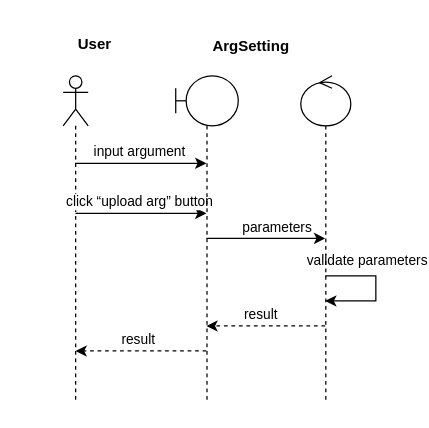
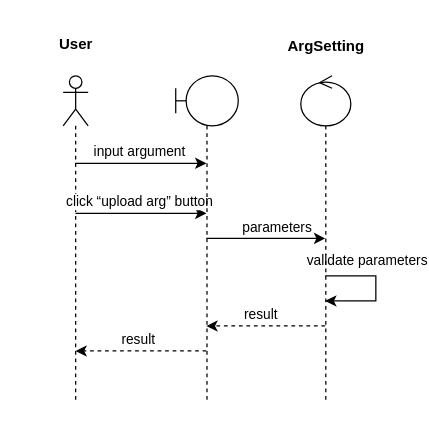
  <mxCell id="0" />
  <mxCell id="1" parent="0" />
  <mxCell id="2" style="edgeStyle=orthogonalEdgeStyle;rounded=0;orthogonalLoop=1;jettySize=auto;html=1;curved=0;" edge="1" parent="1" source="4" target="11"><mxGeometry relative="1" as="geometry"><Array as="points"><mxPoint x="130" y="130" /><mxPoint x="130" y="130" /></Array></mxGeometry></mxCell>
  <mxCell id="3" value="input argument" style="edgeLabel;html=1;align=center;verticalAlign=middle;resizable=0;points=[];" vertex="1" connectable="0" parent="2"><mxGeometry x="-0.259" y="4" relative="1" as="geometry"><mxPoint x="12" y="-6" as="offset" /></mxGeometry></mxCell>
  <mxCell id="4" value="" style="shape=umlLifeline;perimeter=lifelinePerimeter;whiteSpace=wrap;html=1;container=1;dropTarget=0;collapsible=0;recursiveResize=0;outlineConnect=0;portConstraint=eastwest;newEdgeStyle={&quot;curved&quot;:0,&quot;rounded&quot;:0};participant=umlActor;" vertex="1" parent="1"><mxGeometry x="50" y="60" width="20" height="260" as="geometry" /></mxCell>
  <mxCell id="5" style="edgeStyle=orthogonalEdgeStyle;rounded=0;orthogonalLoop=1;jettySize=auto;html=1;curved=0;endArrow=none;endFill=0;startArrow=classic;startFill=1;" edge="1" parent="1"><mxGeometry relative="1" as="geometry"><mxPoint x="164.5" y="170" as="sourcePoint" /><mxPoint x="59.855" y="170" as="targetPoint" /></mxGeometry></mxCell>
  <mxCell id="6" value="click “upload arg” button" style="edgeLabel;html=1;align=center;verticalAlign=middle;resizable=0;points=[];" vertex="1" connectable="0" parent="5"><mxGeometry x="0.146" y="2" relative="1" as="geometry"><mxPoint x="6" y="-12" as="offset" /></mxGeometry></mxCell>
  <mxCell id="7" style="edgeStyle=orthogonalEdgeStyle;rounded=0;orthogonalLoop=1;jettySize=auto;html=1;curved=0;" edge="1" parent="1" source="11" target="17"><mxGeometry relative="1" as="geometry" /></mxCell>
  <mxCell id="8" value="parameters" style="edgeLabel;html=1;align=center;verticalAlign=middle;resizable=0;points=[];" vertex="1" connectable="0" parent="7"><mxGeometry x="0.277" relative="1" as="geometry"><mxPoint x="-5" y="-10" as="offset" /></mxGeometry></mxCell>
  <mxCell id="9" style="edgeStyle=orthogonalEdgeStyle;rounded=0;orthogonalLoop=1;jettySize=auto;html=1;curved=0;dashed=1;" edge="1" parent="1"><mxGeometry relative="1" as="geometry"><mxPoint x="164.5" y="280" as="sourcePoint" /><mxPoint x="59.855" y="280" as="targetPoint" /></mxGeometry></mxCell>
  <mxCell id="10" value="result" style="edgeLabel;html=1;align=center;verticalAlign=middle;resizable=0;points=[];" vertex="1" connectable="0" parent="9"><mxGeometry x="-0.021" y="-1" relative="1" as="geometry"><mxPoint x="-4" y="-9" as="offset" /></mxGeometry></mxCell>
  <mxCell id="11" value="" style="shape=umlLifeline;perimeter=lifelinePerimeter;whiteSpace=wrap;html=1;container=1;dropTarget=0;collapsible=0;recursiveResize=0;outlineConnect=0;portConstraint=eastwest;newEdgeStyle={&quot;curved&quot;:0,&quot;rounded&quot;:0};participant=umlBoundary;" vertex="1" parent="1"><mxGeometry x="140" y="60" width="50" height="260" as="geometry" /></mxCell>
- <mxCell id="12" value="User" style="text;align=center;fontStyle=1;verticalAlign=middle;spacingLeft=3;spacingRight=3;strokeColor=none;rotatable=0;points=[[0,0.5],[1,0.5]];portConstraint=eastwest;html=1;" vertex="1" parent="1"><mxGeometry x="35" y="20" width="80" height="30" as="geometry" /></mxCell>
+ <mxCell id="12" value="User" style="text;align=center;fontStyle=1;verticalAlign=middle;spacingLeft=3;spacingRight=3;strokeColor=none;rotatable=0;points=[[0,0.5],[1,0.5]];portConstraint=eastwest;html=1;" vertex="1" parent="1"><mxGeometry x="20" y="20" width="80" height="30" as="geometry" /></mxCell>
  <mxCell id="13" style="edgeStyle=orthogonalEdgeStyle;rounded=0;orthogonalLoop=1;jettySize=auto;html=1;curved=0;" edge="1" parent="1" source="17" target="17"><mxGeometry relative="1" as="geometry"><mxPoint x="259.5" y="220" as="sourcePoint" /><mxPoint x="259.855" y="260" as="targetPoint" /><Array as="points"><mxPoint x="300" y="220" /><mxPoint x="300" y="240" /></Array></mxGeometry></mxCell>
  <mxCell id="14" value="validate&amp;nbsp;parameters" style="edgeLabel;html=1;align=center;verticalAlign=middle;resizable=0;points=[];" vertex="1" connectable="0" parent="13"><mxGeometry x="0.192" y="2" relative="1" as="geometry"><mxPoint x="-10" y="-32" as="offset" /></mxGeometry></mxCell>
  <mxCell id="15" style="edgeStyle=orthogonalEdgeStyle;rounded=0;orthogonalLoop=1;jettySize=auto;html=1;curved=0;dashed=1;" edge="1" parent="1" source="17" target="11"><mxGeometry relative="1" as="geometry"><Array as="points"><mxPoint x="210" y="260" /><mxPoint x="210" y="260" /></Array></mxGeometry></mxCell>
  <mxCell id="16" value="result" style="edgeLabel;html=1;align=center;verticalAlign=middle;resizable=0;points=[];" vertex="1" connectable="0" parent="15"><mxGeometry x="0.094" y="-1" relative="1" as="geometry"><mxPoint y="-9" as="offset" /></mxGeometry></mxCell>
  <mxCell id="17" value="" style="shape=umlLifeline;perimeter=lifelinePerimeter;whiteSpace=wrap;html=1;container=1;dropTarget=0;collapsible=0;recursiveResize=0;outlineConnect=0;portConstraint=eastwest;newEdgeStyle={&quot;curved&quot;:0,&quot;rounded&quot;:0};participant=umlControl;" vertex="1" parent="1"><mxGeometry x="240" y="60" width="40" height="260" as="geometry" /></mxCell>
- <mxCell id="18" value="ArgSetting" style="text;align=center;fontStyle=1;verticalAlign=middle;spacingLeft=3;spacingRight=3;strokeColor=none;rotatable=0;points=[[0,0.5],[1,0.5]];portConstraint=eastwest;html=1;" vertex="1" parent="1"><mxGeometry x="160" y="24" width="80" height="26" as="geometry" /></mxCell>
+ <mxCell id="18" value="ArgSetting" style="text;align=center;fontStyle=1;verticalAlign=middle;spacingLeft=3;spacingRight=3;strokeColor=none;rotatable=0;points=[[0,0.5],[1,0.5]];portConstraint=eastwest;html=1;" vertex="1" parent="1"><mxGeometry x="220" y="24" width="80" height="26" as="geometry" /></mxCell>
